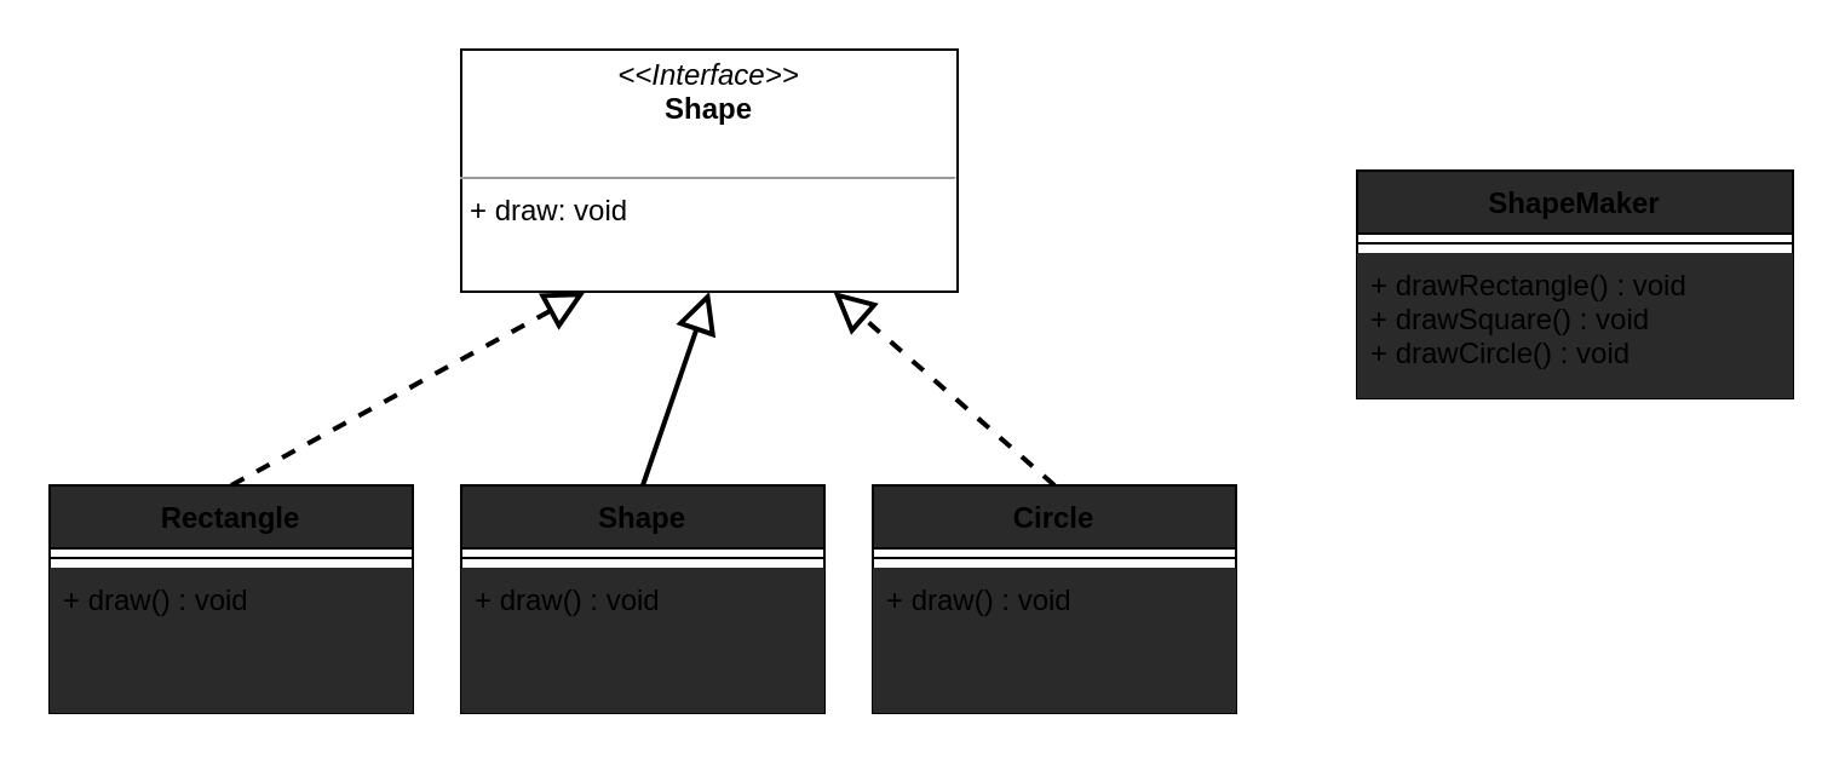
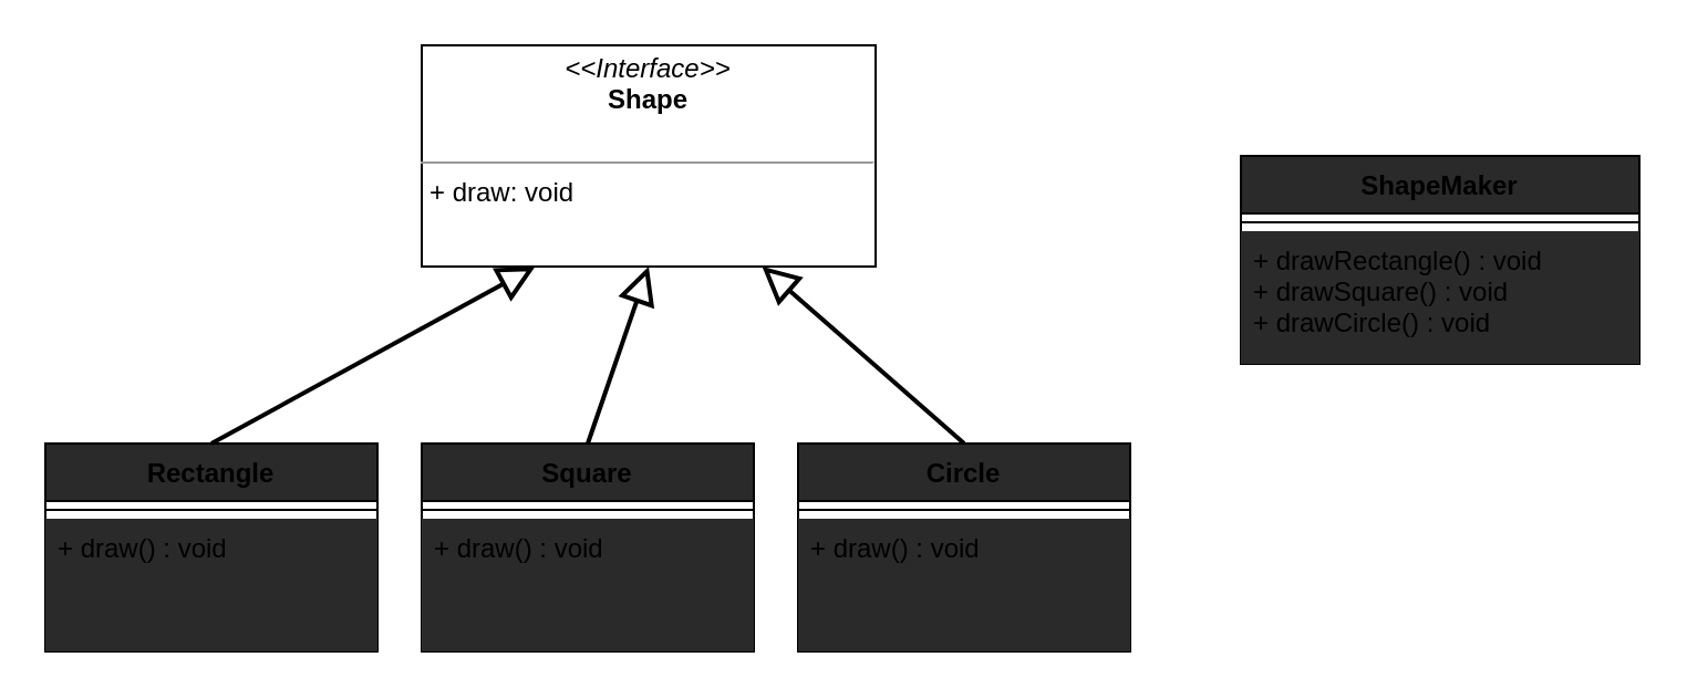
  <mxCell id="0" />
  <mxCell id="1" parent="0" />
  <mxCell id="2" value="Rectangle" style="swimlane;fontStyle=1;align=center;verticalAlign=top;childLayout=stackLayout;horizontal=1;startSize=26;horizontalStack=0;resizeParent=1;resizeParentMax=0;resizeLast=0;collapsible=1;marginBottom=0;fillColor=#2A2A2A;" vertex="1" parent="1"><mxGeometry x="20" y="200" width="150" height="94" as="geometry" /></mxCell>
  <mxCell id="3" value="" style="line;strokeWidth=1;fillColor=none;align=left;verticalAlign=middle;spacingTop=-1;spacingLeft=3;spacingRight=3;rotatable=0;labelPosition=right;points=[];portConstraint=eastwest;" vertex="1" parent="2"><mxGeometry y="26" width="150" height="8" as="geometry" /></mxCell>
  <mxCell id="4" value="+ draw() : void&#10;" style="text;strokeColor=none;align=left;verticalAlign=top;spacingLeft=4;spacingRight=4;overflow=hidden;rotatable=0;points=[[0,0.5],[1,0.5]];portConstraint=eastwest;fillColor=#2a2a2a;" vertex="1" parent="2"><mxGeometry y="34" width="150" height="60" as="geometry" /></mxCell>
- <mxCell id="5" value="Shape" style="swimlane;fontStyle=1;align=center;verticalAlign=top;childLayout=stackLayout;horizontal=1;startSize=26;horizontalStack=0;resizeParent=1;resizeParentMax=0;resizeLast=0;collapsible=1;marginBottom=0;fillColor=#2A2A2A;" vertex="1" parent="1"><mxGeometry x="190" y="200" width="150" height="94" as="geometry" /></mxCell>
+ <mxCell id="5" value="Square" style="swimlane;fontStyle=1;align=center;verticalAlign=top;childLayout=stackLayout;horizontal=1;startSize=26;horizontalStack=0;resizeParent=1;resizeParentMax=0;resizeLast=0;collapsible=1;marginBottom=0;fillColor=#2A2A2A;" vertex="1" parent="1"><mxGeometry x="190" y="200" width="150" height="94" as="geometry" /></mxCell>
  <mxCell id="6" value="" style="line;strokeWidth=1;fillColor=none;align=left;verticalAlign=middle;spacingTop=-1;spacingLeft=3;spacingRight=3;rotatable=0;labelPosition=right;points=[];portConstraint=eastwest;" vertex="1" parent="5"><mxGeometry y="26" width="150" height="8" as="geometry" /></mxCell>
  <mxCell id="7" value="+ draw() : void&#10;" style="text;strokeColor=none;align=left;verticalAlign=top;spacingLeft=4;spacingRight=4;overflow=hidden;rotatable=0;points=[[0,0.5],[1,0.5]];portConstraint=eastwest;fillColor=#2a2a2a;" vertex="1" parent="5"><mxGeometry y="34" width="150" height="60" as="geometry" /></mxCell>
  <mxCell id="8" value="Circle" style="swimlane;fontStyle=1;align=center;verticalAlign=top;childLayout=stackLayout;horizontal=1;startSize=26;horizontalStack=0;resizeParent=1;resizeParentMax=0;resizeLast=0;collapsible=1;marginBottom=0;fillColor=#2A2A2A;" vertex="1" parent="1"><mxGeometry x="360" y="200" width="150" height="94" as="geometry" /></mxCell>
  <mxCell id="9" value="" style="line;strokeWidth=1;fillColor=none;align=left;verticalAlign=middle;spacingTop=-1;spacingLeft=3;spacingRight=3;rotatable=0;labelPosition=right;points=[];portConstraint=eastwest;" vertex="1" parent="8"><mxGeometry y="26" width="150" height="8" as="geometry" /></mxCell>
  <mxCell id="10" value="+ draw() : void&#10;" style="text;strokeColor=none;align=left;verticalAlign=top;spacingLeft=4;spacingRight=4;overflow=hidden;rotatable=0;points=[[0,0.5],[1,0.5]];portConstraint=eastwest;fillColor=#2a2a2a;" vertex="1" parent="8"><mxGeometry y="34" width="150" height="60" as="geometry" /></mxCell>
  <mxCell id="11" value="&lt;p style=&quot;margin: 0px ; margin-top: 4px ; text-align: center&quot;&gt;&lt;i&gt;&amp;lt;&amp;lt;Interface&amp;gt;&amp;gt;&lt;/i&gt;&lt;br&gt;&lt;b&gt;Shape&lt;/b&gt;&lt;/p&gt;&lt;br&gt;&lt;hr size=&quot;1&quot;&gt;&lt;p style=&quot;margin: 0px ; margin-left: 4px&quot;&gt;+ draw: void&lt;/p&gt;" style="verticalAlign=top;align=left;overflow=fill;fontSize=12;fontFamily=Helvetica;html=1;" vertex="1" parent="1"><mxGeometry x="190" y="20" width="205" height="100" as="geometry" /></mxCell>
- <mxCell id="12" value="" style="endArrow=block;endFill=0;endSize=12;html=1;strokeColor=#000000;strokeWidth=2;entryX=0.25;entryY=1;entryDx=0;entryDy=0;exitX=0.5;exitY=0;exitDx=0;exitDy=0;dashed=1;" edge="1" parent="1" source="2" target="11"><mxGeometry width="160" relative="1" as="geometry"><mxPoint x="260" y="180" as="sourcePoint" /><mxPoint x="420" y="180" as="targetPoint" /></mxGeometry></mxCell>
+ <mxCell id="12" value="" style="endArrow=block;endFill=0;endSize=12;html=1;strokeColor=#000000;strokeWidth=2;entryX=0.25;entryY=1;entryDx=0;entryDy=0;exitX=0.5;exitY=0;exitDx=0;exitDy=0;" edge="1" parent="1" source="2" target="11"><mxGeometry width="160" relative="1" as="geometry"><mxPoint x="260" y="180" as="sourcePoint" /><mxPoint x="420" y="180" as="targetPoint" /></mxGeometry></mxCell>
  <mxCell id="13" value="" style="endArrow=block;endFill=0;endSize=12;html=1;strokeColor=#000000;strokeWidth=2;entryX=0.5;entryY=1;entryDx=0;entryDy=0;exitX=0.5;exitY=0;exitDx=0;exitDy=0;" edge="1" parent="1" source="5" target="11"><mxGeometry width="160" relative="1" as="geometry"><mxPoint x="105" y="210" as="sourcePoint" /><mxPoint x="237.5" y="130" as="targetPoint" /></mxGeometry></mxCell>
- <mxCell id="14" value="" style="endArrow=block;endFill=0;endSize=12;html=1;strokeColor=#000000;strokeWidth=2;entryX=0.75;entryY=1;entryDx=0;entryDy=0;exitX=0.5;exitY=0;exitDx=0;exitDy=0;dashed=1;" edge="1" parent="1" source="8" target="11"><mxGeometry width="160" relative="1" as="geometry"><mxPoint x="290" y="220" as="sourcePoint" /><mxPoint x="422.5" y="140" as="targetPoint" /></mxGeometry></mxCell>
+ <mxCell id="14" value="" style="endArrow=block;endFill=0;endSize=12;html=1;strokeColor=#000000;strokeWidth=2;entryX=0.75;entryY=1;entryDx=0;entryDy=0;exitX=0.5;exitY=0;exitDx=0;exitDy=0;" edge="1" parent="1" source="8" target="11"><mxGeometry width="160" relative="1" as="geometry"><mxPoint x="290" y="220" as="sourcePoint" /><mxPoint x="422.5" y="140" as="targetPoint" /></mxGeometry></mxCell>
  <mxCell id="15" value="ShapeMaker" style="swimlane;fontStyle=1;align=center;verticalAlign=top;childLayout=stackLayout;horizontal=1;startSize=26;horizontalStack=0;resizeParent=1;resizeParentMax=0;resizeLast=0;collapsible=1;marginBottom=0;fillColor=#2A2A2A;" vertex="1" parent="1"><mxGeometry x="560" y="70" width="180" height="94" as="geometry" /></mxCell>
  <mxCell id="16" value="" style="line;strokeWidth=1;fillColor=none;align=left;verticalAlign=middle;spacingTop=-1;spacingLeft=3;spacingRight=3;rotatable=0;labelPosition=right;points=[];portConstraint=eastwest;" vertex="1" parent="15"><mxGeometry y="26" width="180" height="8" as="geometry" /></mxCell>
  <mxCell id="17" value="+ drawRectangle() : void&#10;+ drawSquare() : void&#10;+ drawCircle() : void&#10;" style="text;strokeColor=none;align=left;verticalAlign=top;spacingLeft=4;spacingRight=4;overflow=hidden;rotatable=0;points=[[0,0.5],[1,0.5]];portConstraint=eastwest;fillColor=#2a2a2a;" vertex="1" parent="15"><mxGeometry y="34" width="180" height="60" as="geometry" /></mxCell>
